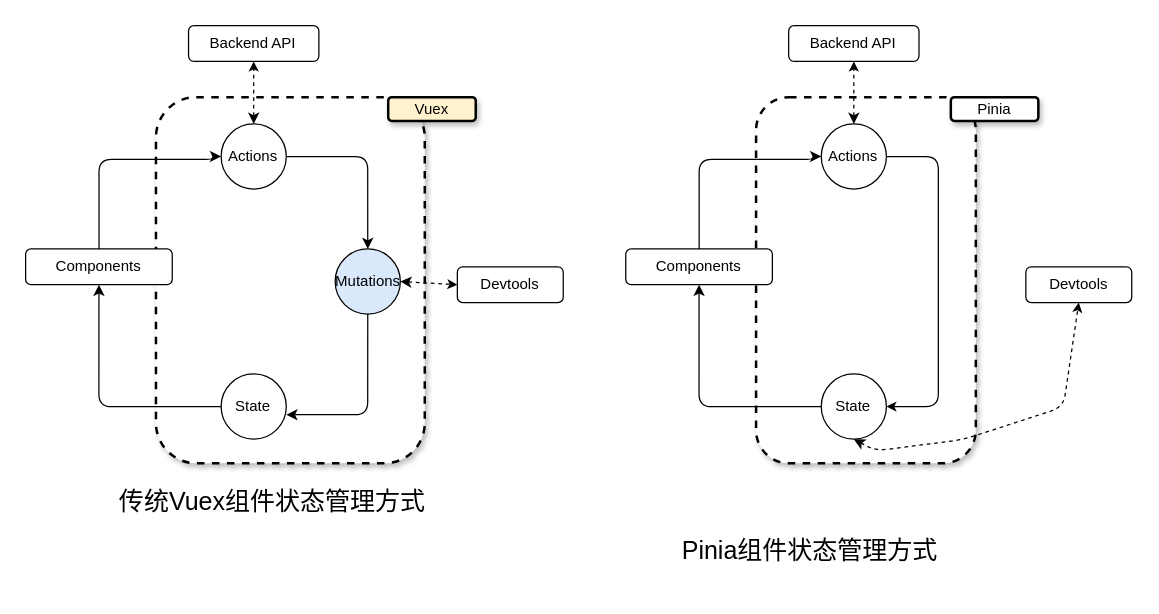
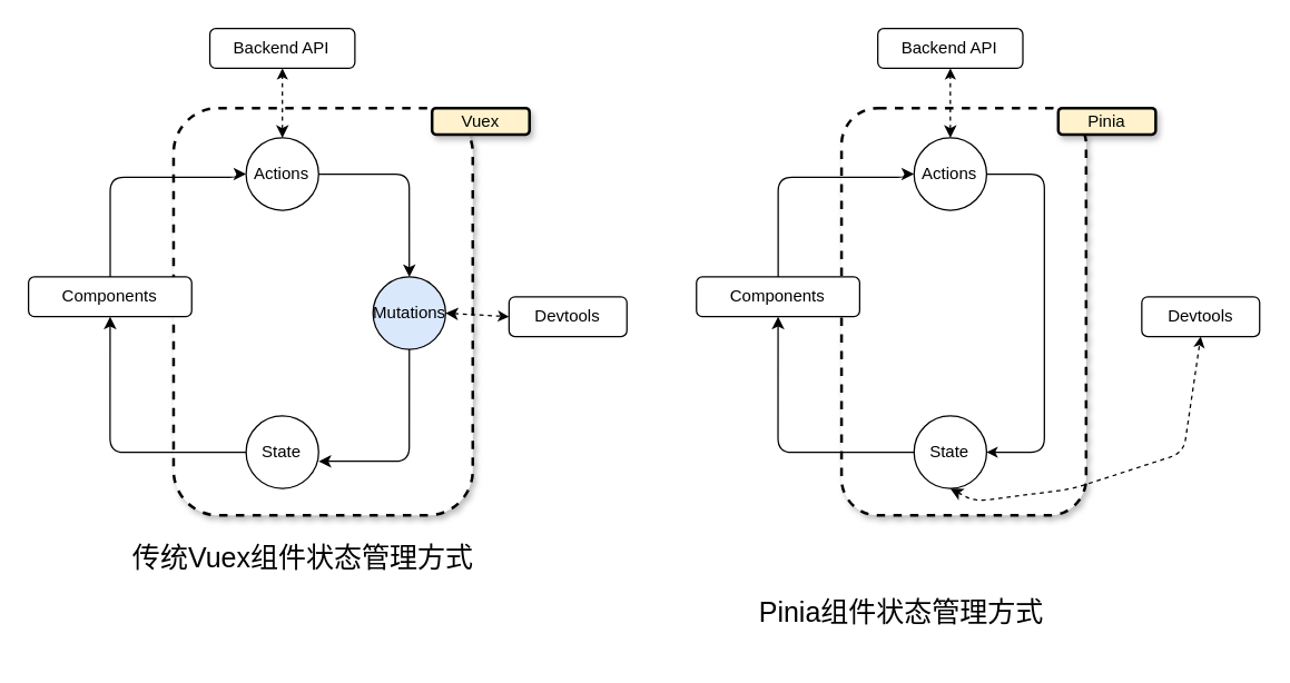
  <mxCell id="0" />
  <mxCell id="1" parent="0" />
  <mxCell id="2" value="" style="group;flipH=0;" vertex="1" connectable="0" parent="1"><mxGeometry x="20" width="430" height="445" as="geometry" y="20" /></mxCell>
  <mxCell id="3" value="" style="rounded=1;whiteSpace=wrap;html=1;dashed=1;strokeWidth=2;glass=0;shadow=1;" vertex="1" parent="2"><mxGeometry x="104.242" y="57.143" width="215" height="292.857" as="geometry" /></mxCell>
  <mxCell id="4" value="Actions" style="ellipse;whiteSpace=wrap;html=1;aspect=fixed;" vertex="1" parent="2"><mxGeometry x="156.364" y="78.571" width="52.121" height="52.121" as="geometry" /></mxCell>
  <mxCell id="5" value="State" style="ellipse;whiteSpace=wrap;html=1;aspect=fixed;" vertex="1" parent="2"><mxGeometry x="156.364" y="278.571" width="52.121" height="52.121" as="geometry" /></mxCell>
  <mxCell id="6" style="edgeStyle=orthogonalEdgeStyle;rounded=1;orthogonalLoop=1;jettySize=auto;html=1;entryX=1;entryY=0.625;entryDx=0;entryDy=0;entryPerimeter=0;exitX=0.5;exitY=1;exitDx=0;exitDy=0;" edge="1" parent="2" source="7" target="5"><mxGeometry relative="1" as="geometry" /></mxCell>
  <mxCell id="7" value="Mutations" style="ellipse;whiteSpace=wrap;html=1;aspect=fixed;fillColor=#dae8fc;" vertex="1" parent="2"><mxGeometry x="247.576" y="178.571" width="52.121" height="52.121" as="geometry" /></mxCell>
  <mxCell id="8" style="edgeStyle=orthogonalEdgeStyle;rounded=1;orthogonalLoop=1;jettySize=auto;html=1;entryX=0.5;entryY=0;entryDx=0;entryDy=0;" edge="1" parent="2" source="4" target="7"><mxGeometry relative="1" as="geometry" /></mxCell>
  <mxCell id="9" style="edgeStyle=orthogonalEdgeStyle;rounded=1;orthogonalLoop=1;jettySize=auto;html=1;entryX=0;entryY=0.5;entryDx=0;entryDy=0;" edge="1" parent="2" source="10" target="4"><mxGeometry relative="1" as="geometry"><Array as="points"><mxPoint x="59" y="107" /><mxPoint x="150" y="107" /><mxPoint x="150" y="105" /></Array></mxGeometry></mxCell>
  <mxCell id="10" value="Components" style="rounded=1;whiteSpace=wrap;html=1;" vertex="1" parent="2"><mxGeometry y="178.571" width="117.273" height="28.571" as="geometry" /></mxCell>
  <mxCell id="11" style="edgeStyle=orthogonalEdgeStyle;rounded=1;orthogonalLoop=1;jettySize=auto;html=1;entryX=0.5;entryY=1;entryDx=0;entryDy=0;" edge="1" parent="2" source="5" target="10"><mxGeometry relative="1" as="geometry" /></mxCell>
  <mxCell id="12" value="Backend API" style="rounded=1;whiteSpace=wrap;html=1;" vertex="1" parent="2"><mxGeometry x="130.303" width="104.242" height="28.571" as="geometry" /></mxCell>
  <mxCell id="13" value="Devtools" style="rounded=1;whiteSpace=wrap;html=1;" vertex="1" parent="2"><mxGeometry x="345.303" y="192.857" width="84.697" height="28.571" as="geometry" /></mxCell>
  <mxCell id="14" value="" style="endArrow=classic;startArrow=classic;html=1;rounded=1;shadow=0;endSize=5;exitX=0.5;exitY=0;exitDx=0;exitDy=0;dashed=1;" edge="1" parent="2" source="4" target="12"><mxGeometry width="50" height="50" relative="1" as="geometry"><mxPoint x="149.848" y="207.143" as="sourcePoint" /><mxPoint x="182.424" y="171.429" as="targetPoint" /></mxGeometry></mxCell>
  <mxCell id="15" value="" style="endArrow=classic;startArrow=classic;html=1;rounded=1;shadow=0;endSize=5;exitX=1;exitY=0.5;exitDx=0;exitDy=0;dashed=1;entryX=0;entryY=0.5;entryDx=0;entryDy=0;" edge="1" parent="2" source="7" target="13"><mxGeometry width="50" height="50" relative="1" as="geometry"><mxPoint x="188.939" y="85.714" as="sourcePoint" /><mxPoint x="188.939" y="35.714" as="targetPoint" /></mxGeometry></mxCell>
  <mxCell id="16" value="Vuex" style="rounded=1;whiteSpace=wrap;html=1;shadow=1;glass=0;strokeWidth=2;fillColor=#fff2cc;" vertex="1" parent="2"><mxGeometry x="290" y="57.14" width="70" height="19" as="geometry" /></mxCell>
  <mxCell id="17" value="传统Vuex组件状态管理方式" style="text;html=1;align=center;verticalAlign=middle;resizable=0;points=[];autosize=1;strokeColor=none;fillColor=none;fontSize=20;" vertex="1" parent="2"><mxGeometry x="62.42" y="360" width="270" height="40" as="geometry" /></mxCell>
  <mxCell id="18" value="" style="group;flipH=0;" vertex="1" connectable="0" parent="1"><mxGeometry x="500" width="404.7" height="448.57" as="geometry" y="20" /></mxCell>
  <mxCell id="19" value="Backend API" style="rounded=1;whiteSpace=wrap;html=1;" vertex="1" parent="18"><mxGeometry x="130.303" width="104.242" height="28.571" as="geometry" /></mxCell>
  <mxCell id="20" value="" style="rounded=1;whiteSpace=wrap;html=1;dashed=1;strokeWidth=2;glass=0;shadow=1;" vertex="1" parent="18"><mxGeometry x="104.24" y="57.14" width="175.76" height="292.86" as="geometry" /></mxCell>
  <mxCell id="21" value="Actions" style="ellipse;whiteSpace=wrap;html=1;aspect=fixed;" vertex="1" parent="18"><mxGeometry x="156.364" y="78.571" width="52.121" height="52.121" as="geometry" /></mxCell>
  <mxCell id="22" value="State" style="ellipse;whiteSpace=wrap;html=1;aspect=fixed;" vertex="1" parent="18"><mxGeometry x="156.364" y="278.571" width="52.121" height="52.121" as="geometry" /></mxCell>
  <mxCell id="23" style="edgeStyle=orthogonalEdgeStyle;rounded=1;orthogonalLoop=1;jettySize=auto;html=1;entryX=1;entryY=0.5;entryDx=0;entryDy=0;shadow=0;endSize=5;" edge="1" parent="18" source="21" target="22"><mxGeometry relative="1" as="geometry"><Array as="points"><mxPoint x="250" y="105" /><mxPoint x="250" y="305" /></Array></mxGeometry></mxCell>
  <mxCell id="24" style="edgeStyle=orthogonalEdgeStyle;rounded=1;orthogonalLoop=1;jettySize=auto;html=1;entryX=0;entryY=0.5;entryDx=0;entryDy=0;" edge="1" parent="18" source="25" target="21"><mxGeometry relative="1" as="geometry"><Array as="points"><mxPoint x="59" y="107" /><mxPoint x="150" y="107" /><mxPoint x="150" y="105" /></Array></mxGeometry></mxCell>
  <mxCell id="25" value="Components" style="rounded=1;whiteSpace=wrap;html=1;" vertex="1" parent="18"><mxGeometry y="178.571" width="117.273" height="28.571" as="geometry" /></mxCell>
  <mxCell id="26" style="edgeStyle=orthogonalEdgeStyle;rounded=1;orthogonalLoop=1;jettySize=auto;html=1;entryX=0.5;entryY=1;entryDx=0;entryDy=0;" edge="1" parent="18" source="22" target="25"><mxGeometry relative="1" as="geometry" /></mxCell>
  <mxCell id="27" value="Devtools" style="rounded=1;whiteSpace=wrap;html=1;" vertex="1" parent="18"><mxGeometry x="320.003" y="192.857" width="84.697" height="28.571" as="geometry" /></mxCell>
  <mxCell id="28" value="" style="endArrow=classic;startArrow=classic;html=1;rounded=1;shadow=0;endSize=5;exitX=0.5;exitY=0;exitDx=0;exitDy=0;dashed=1;" edge="1" parent="18" source="21" target="19"><mxGeometry width="50" height="50" relative="1" as="geometry"><mxPoint x="149.848" y="207.143" as="sourcePoint" /><mxPoint x="182.424" y="171.429" as="targetPoint" /></mxGeometry></mxCell>
  <mxCell id="29" value="" style="endArrow=classic;startArrow=classic;html=1;rounded=1;shadow=0;endSize=5;exitX=0.5;exitY=1;exitDx=0;exitDy=0;dashed=1;entryX=0.5;entryY=1;entryDx=0;entryDy=0;" edge="1" parent="18" source="22" target="27"><mxGeometry width="50" height="50" relative="1" as="geometry"><mxPoint x="299.697" y="204.632" as="sourcePoint" /><mxPoint x="188.939" y="35.714" as="targetPoint" /><Array as="points"><mxPoint x="200" y="340" /><mxPoint x="270" y="331" /><mxPoint x="350" y="305" /></Array></mxGeometry></mxCell>
- <mxCell id="30" value="Pinia" style="rounded=1;whiteSpace=wrap;html=1;shadow=1;glass=0;strokeWidth=2;" vertex="1" parent="18"><mxGeometry x="260" y="57.14" width="70" height="19" as="geometry" /></mxCell>
+ <mxCell id="30" value="Pinia" style="rounded=1;whiteSpace=wrap;html=1;shadow=1;glass=0;strokeWidth=2;fillColor=#fff2cc;" vertex="1" parent="18"><mxGeometry x="260" y="57.14" width="70" height="19" as="geometry" /></mxCell>
  <mxCell id="31" value="Pinia组件状态管理方式" style="text;html=1;align=center;verticalAlign=middle;resizable=0;points=[];autosize=1;strokeColor=none;fillColor=none;fontSize=20;" vertex="1" parent="18"><mxGeometry x="32.12" y="398.57" width="230" height="40" as="geometry" /></mxCell>
